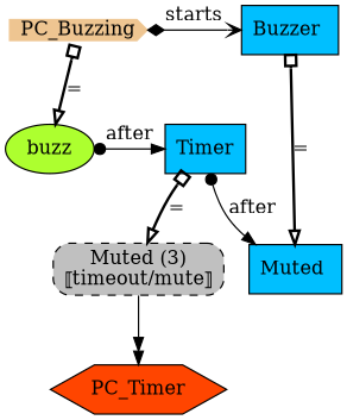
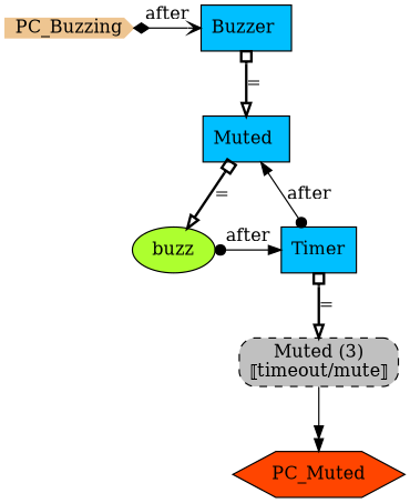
  digraph {
    node [shape=box style=filled fillcolor=deepskyblue]
    edge [arrowhead=onormal arrowtail=obox dir=both]
    n1 [color=burlywood2 height=.2 label=PC_Buzzing shape=cds width=.2 fillcolor=""]
    n2 [label="Buzzer "]
    n3 [label=Timer]
    n4 [fillcolor=greenyellow label=buzz shape=ellipse]
    n5 [label="Muted "]
    n6 [fillcolor=gray label="Muted (3)\n⟦timeout/mute⟧" shape=rectangle style="rounded,filled,dashed"]
-   n7 [fillcolor=orangered label=PC_Timer shape=hexagon]
+   n7 [fillcolor=orangered label=PC_Muted shape=hexagon]
    subgraph sub_1 {
      rank=min
      n1
      n2
    }
    subgraph sub_2 {
      rank=same
      n3
      n4
    }
-   n1 -> n2 [arrowhead=open arrowtail=diamond label=starts]
+   n1 -> n2 [arrowhead=open arrowtail=diamond label=after]
    n2 -> n5 [label="=" penwidth=2]
    n3 -> n5 [arrowtail=dot label=after arrowhead=""]
    n3 -> n6 [label="=" penwidth=2]
    n4 -> n3 [arrowtail=dot label=after arrowhead=""]
-   n1 -> n4 [label="=" penwidth=2]
+   n5 -> n4 [label="=" penwidth=2]
    n6 -> n7 [arrowhead=normalnormal label=" " arrowtail="" dir=""]
  }
